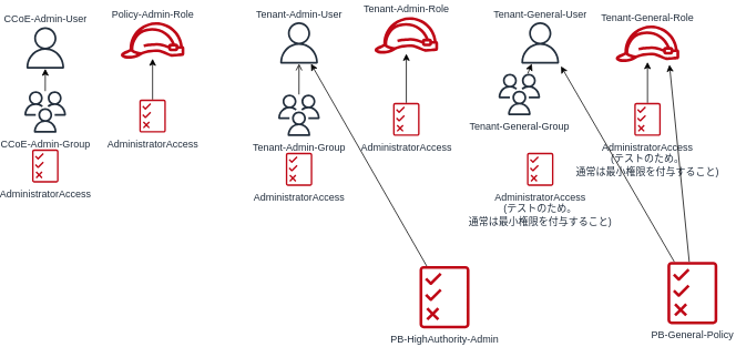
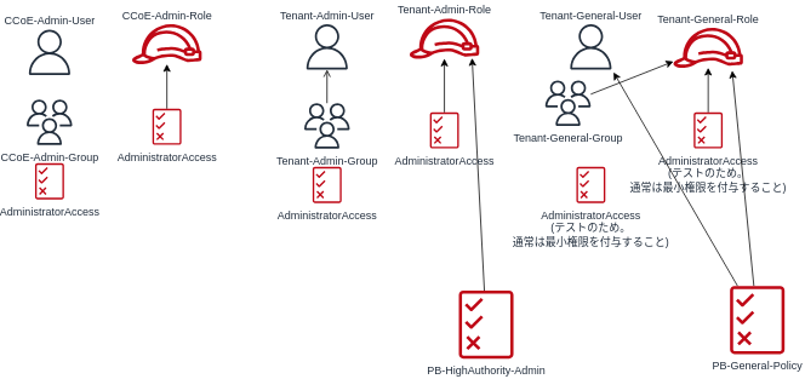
  <mxCell id="0" />
  <mxCell id="1" parent="0" />
  <mxCell id="2" value="CCoE-Admin-User" style="sketch=0;outlineConnect=0;fontColor=#232F3E;gradientColor=none;fillColor=#232F3D;strokeColor=none;dashed=0;verticalLabelPosition=top;verticalAlign=bottom;align=center;html=1;fontSize=12;fontStyle=0;aspect=fixed;pointerEvents=1;shape=mxgraph.aws4.user;labelPosition=center;" vertex="1" parent="1"><mxGeometry x="21" y="32" width="50" height="50" as="geometry" /></mxCell>
- <mxCell id="3" value="Policy-Admin-Role" style="sketch=0;outlineConnect=0;fontColor=#232F3E;gradientColor=none;fillColor=#BF0816;strokeColor=none;dashed=0;verticalLabelPosition=top;verticalAlign=bottom;align=center;html=1;fontSize=12;fontStyle=0;aspect=fixed;pointerEvents=1;shape=mxgraph.aws4.role;labelPosition=center;" vertex="1" parent="1"><mxGeometry x="136" y="26" width="78" height="44" as="geometry" /></mxCell>
- <mxCell id="4" style="edgeStyle=none;rounded=0;orthogonalLoop=1;jettySize=auto;html=1;" edge="1" parent="1" source="6" target="12"><mxGeometry relative="1" as="geometry" /></mxCell>
+ <mxCell id="3" value="CCoE-Admin-Role" style="sketch=0;outlineConnect=0;fontColor=#232F3E;gradientColor=none;fillColor=#BF0816;strokeColor=none;dashed=0;verticalLabelPosition=top;verticalAlign=bottom;align=center;html=1;fontSize=12;fontStyle=0;aspect=fixed;pointerEvents=1;shape=mxgraph.aws4.role;labelPosition=center;" vertex="1" parent="1"><mxGeometry x="136" y="26" width="78" height="44" as="geometry" /></mxCell>
+ <mxCell id="5" style="edgeStyle=none;rounded=0;orthogonalLoop=1;jettySize=auto;html=1;entryX=0.898;entryY=0.985;entryDx=0;entryDy=0;entryPerimeter=0;" edge="1" parent="1" source="6" target="13"><mxGeometry relative="1" as="geometry"><mxPoint x="506" y="79" as="targetPoint" /></mxGeometry></mxCell>
  <mxCell id="6" value="PB-HighAuthority-Admin" style="sketch=0;outlineConnect=0;fontColor=#232F3E;gradientColor=none;fillColor=#BF0816;strokeColor=none;dashed=0;verticalLabelPosition=bottom;verticalAlign=top;align=center;html=1;fontSize=12;fontStyle=0;aspect=fixed;pointerEvents=1;shape=mxgraph.aws4.permissions;" vertex="1" parent="1"><mxGeometry x="496" y="319" width="60" height="75.48" as="geometry" /></mxCell>
- <mxCell id="7" style="rounded=0;orthogonalLoop=1;jettySize=auto;html=1;" edge="1" parent="1" source="8" target="2"><mxGeometry relative="1" as="geometry" /></mxCell>
  <mxCell id="8" value="CCoE-Admin-Group" style="sketch=0;outlineConnect=0;fontColor=#232F3E;gradientColor=none;fillColor=#232F3D;strokeColor=none;dashed=0;verticalLabelPosition=bottom;verticalAlign=top;align=center;html=1;fontSize=12;fontStyle=0;aspect=fixed;pointerEvents=1;shape=mxgraph.aws4.users;" vertex="1" parent="1"><mxGeometry x="20.9" y="109" width="50" height="50" as="geometry" /></mxCell>
  <mxCell id="9" value="AdministratorAccess" style="sketch=0;outlineConnect=0;fontColor=#232F3E;gradientColor=none;fillColor=#BF0816;strokeColor=none;dashed=0;verticalLabelPosition=bottom;verticalAlign=top;align=center;html=1;fontSize=12;fontStyle=0;aspect=fixed;pointerEvents=1;shape=mxgraph.aws4.permissions;" vertex="1" parent="1"><mxGeometry x="30.1" y="179" width="31.8" height="40" as="geometry" /></mxCell>
  <mxCell id="10" style="edgeStyle=none;rounded=0;orthogonalLoop=1;jettySize=auto;html=1;" edge="1" parent="1" source="11" target="3"><mxGeometry relative="1" as="geometry" /></mxCell>
  <mxCell id="11" value="AdministratorAccess" style="sketch=0;outlineConnect=0;fontColor=#232F3E;gradientColor=none;fillColor=#BF0816;strokeColor=none;dashed=0;verticalLabelPosition=bottom;verticalAlign=top;align=center;html=1;fontSize=12;fontStyle=0;aspect=fixed;pointerEvents=1;shape=mxgraph.aws4.permissions;" vertex="1" parent="1"><mxGeometry x="159.1" y="119" width="31.8" height="40" as="geometry" /></mxCell>
  <mxCell id="12" value="Tenant-Admin-User" style="sketch=0;outlineConnect=0;fontColor=#232F3E;gradientColor=none;fillColor=#232F3D;strokeColor=none;dashed=0;verticalLabelPosition=top;verticalAlign=bottom;align=center;html=1;fontSize=12;fontStyle=0;aspect=fixed;pointerEvents=1;shape=mxgraph.aws4.user;labelPosition=center;" vertex="1" parent="1"><mxGeometry x="326.1" y="26" width="50" height="50" as="geometry" /></mxCell>
  <mxCell id="13" value="Tenant-Admin-Role" style="sketch=0;outlineConnect=0;fontColor=#232F3E;gradientColor=none;fillColor=#BF0816;strokeColor=none;dashed=0;verticalLabelPosition=top;verticalAlign=bottom;align=center;html=1;fontSize=12;fontStyle=0;aspect=fixed;pointerEvents=1;shape=mxgraph.aws4.role;labelPosition=center;" vertex="1" parent="1"><mxGeometry x="441.1" y="20" width="78" height="44" as="geometry" /></mxCell>
  <mxCell id="14" style="rounded=0;orthogonalLoop=1;jettySize=auto;html=1;endArrow=open;" edge="1" parent="1" source="15" target="12"><mxGeometry relative="1" as="geometry" /></mxCell>
  <mxCell id="15" value="Tenant-Admin-Group" style="sketch=0;outlineConnect=0;fontColor=#232F3E;gradientColor=none;fillColor=#232F3D;strokeColor=none;dashed=0;verticalLabelPosition=bottom;verticalAlign=top;align=center;html=1;fontSize=12;fontStyle=0;aspect=fixed;pointerEvents=1;shape=mxgraph.aws4.users;" vertex="1" parent="1"><mxGeometry x="326" y="113" width="50" height="50" as="geometry" /></mxCell>
  <mxCell id="16" value="AdministratorAccess" style="sketch=0;outlineConnect=0;fontColor=#232F3E;gradientColor=none;fillColor=#BF0816;strokeColor=none;dashed=0;verticalLabelPosition=bottom;verticalAlign=top;align=center;html=1;fontSize=12;fontStyle=0;aspect=fixed;pointerEvents=1;shape=mxgraph.aws4.permissions;" vertex="1" parent="1"><mxGeometry x="335.2" y="183" width="31.8" height="40" as="geometry" /></mxCell>
  <mxCell id="17" style="edgeStyle=none;rounded=0;orthogonalLoop=1;jettySize=auto;html=1;" edge="1" parent="1" source="18" target="13"><mxGeometry relative="1" as="geometry" /></mxCell>
  <mxCell id="18" value="AdministratorAccess" style="sketch=0;outlineConnect=0;fontColor=#232F3E;gradientColor=none;fillColor=#BF0816;strokeColor=none;dashed=0;verticalLabelPosition=bottom;verticalAlign=top;align=center;html=1;fontSize=12;fontStyle=0;aspect=fixed;pointerEvents=1;shape=mxgraph.aws4.permissions;" vertex="1" parent="1"><mxGeometry x="464.2" y="123" width="31.8" height="40" as="geometry" /></mxCell>
  <mxCell id="19" value="Tenant-General-User" style="sketch=0;outlineConnect=0;fontColor=#232F3E;gradientColor=none;fillColor=#232F3D;strokeColor=none;dashed=0;verticalLabelPosition=top;verticalAlign=bottom;align=center;html=1;fontSize=12;fontStyle=0;aspect=fixed;pointerEvents=1;shape=mxgraph.aws4.user;labelPosition=center;" vertex="1" parent="1"><mxGeometry x="616.1" y="26" width="50" height="50" as="geometry" /></mxCell>
  <mxCell id="20" value="Tenant-General-Role" style="sketch=0;outlineConnect=0;fontColor=#232F3E;gradientColor=none;fillColor=#BF0816;strokeColor=none;dashed=0;verticalLabelPosition=top;verticalAlign=bottom;align=center;html=1;fontSize=12;fontStyle=0;aspect=fixed;pointerEvents=1;shape=mxgraph.aws4.role;labelPosition=center;" vertex="1" parent="1"><mxGeometry x="731.1" y="30" width="78" height="44" as="geometry" /></mxCell>
- <mxCell id="21" style="rounded=0;orthogonalLoop=1;jettySize=auto;html=1;" edge="1" parent="1" source="22" target="19"><mxGeometry relative="1" as="geometry" /></mxCell>
+ <mxCell id="21" style="rounded=0;orthogonalLoop=1;jettySize=auto;html=1;" edge="1" parent="1" source="22" target="20"><mxGeometry relative="1" as="geometry" /></mxCell>
  <mxCell id="22" value="Tenant-General-Group" style="sketch=0;outlineConnect=0;fontColor=#232F3E;gradientColor=none;fillColor=#232F3D;strokeColor=none;dashed=0;verticalLabelPosition=bottom;verticalAlign=top;align=center;html=1;fontSize=12;fontStyle=0;aspect=fixed;pointerEvents=1;shape=mxgraph.aws4.users;" vertex="1" parent="1"><mxGeometry x="591" y="88" width="50" height="50" as="geometry" /></mxCell>
  <mxCell id="23" value="AdministratorAccess&lt;br&gt;(テストのため。&lt;br&gt;通常は最小権限を付与すること)" style="sketch=0;outlineConnect=0;fontColor=#232F3E;gradientColor=none;fillColor=#BF0816;strokeColor=none;dashed=0;verticalLabelPosition=bottom;verticalAlign=top;align=center;html=1;fontSize=12;fontStyle=0;aspect=fixed;pointerEvents=1;shape=mxgraph.aws4.permissions;" vertex="1" parent="1"><mxGeometry x="625.2" y="183" width="31.8" height="40" as="geometry" /></mxCell>
  <mxCell id="24" style="edgeStyle=none;rounded=0;orthogonalLoop=1;jettySize=auto;html=1;" edge="1" parent="1" source="25" target="20"><mxGeometry relative="1" as="geometry" /></mxCell>
  <mxCell id="25" value="AdministratorAccess&lt;br&gt;(テストのため。&lt;br&gt;通常は最小権限を付与すること)" style="sketch=0;outlineConnect=0;fontColor=#232F3E;gradientColor=none;fillColor=#BF0816;strokeColor=none;dashed=0;verticalLabelPosition=bottom;verticalAlign=top;align=center;html=1;fontSize=12;fontStyle=0;aspect=fixed;pointerEvents=1;shape=mxgraph.aws4.permissions;" vertex="1" parent="1"><mxGeometry x="754.2" y="123" width="31.8" height="40" as="geometry" /></mxCell>
  <mxCell id="26" style="edgeStyle=none;rounded=0;orthogonalLoop=1;jettySize=auto;html=1;" edge="1" parent="1" source="28"><mxGeometry relative="1" as="geometry"><mxPoint x="666" y="79" as="targetPoint" /></mxGeometry></mxCell>
  <mxCell id="27" style="edgeStyle=none;rounded=0;orthogonalLoop=1;jettySize=auto;html=1;entryX=0.845;entryY=1.072;entryDx=0;entryDy=0;entryPerimeter=0;" edge="1" parent="1" source="28" target="20"><mxGeometry relative="1" as="geometry" /></mxCell>
  <mxCell id="28" value="PB-General-Policy" style="sketch=0;outlineConnect=0;fontColor=#232F3E;gradientColor=none;fillColor=#BF0816;strokeColor=none;dashed=0;verticalLabelPosition=bottom;verticalAlign=top;align=center;html=1;fontSize=12;fontStyle=0;aspect=fixed;pointerEvents=1;shape=mxgraph.aws4.permissions;" vertex="1" parent="1"><mxGeometry x="794.1" y="314" width="60" height="75.48" as="geometry" /></mxCell>
